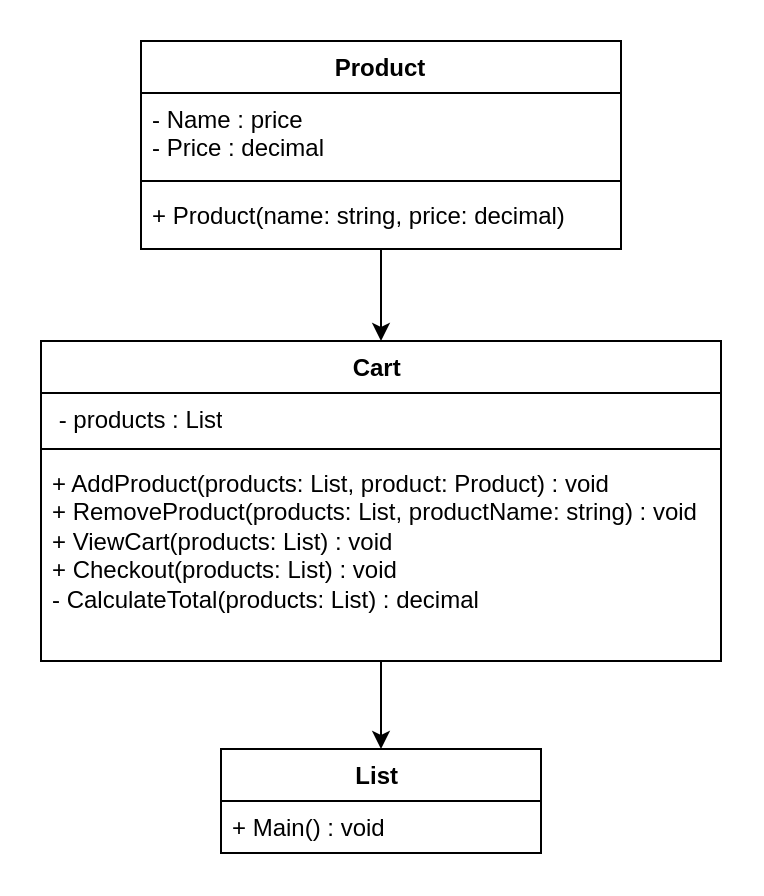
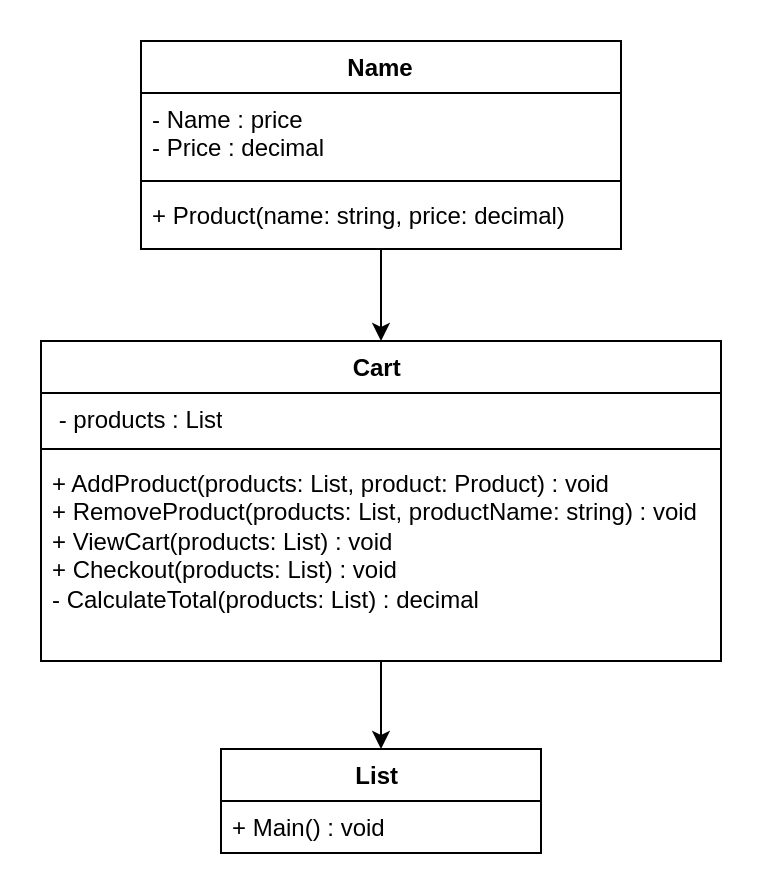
  <mxCell id="0" />
  <mxCell id="1" parent="0" />
  <mxCell id="2" value="" style="edgeStyle=orthogonalEdgeStyle;rounded=0;orthogonalLoop=1;jettySize=auto;html=1;entryX=0.5;entryY=0;entryDx=0;entryDy=0;" edge="1" parent="1" source="3" target="8"><mxGeometry relative="1" as="geometry" /></mxCell>
- <mxCell id="3" value="Product" style="swimlane;fontStyle=1;align=center;verticalAlign=top;childLayout=stackLayout;horizontal=1;startSize=26;horizontalStack=0;resizeParent=1;resizeParentMax=0;resizeLast=0;collapsible=1;marginBottom=0;whiteSpace=wrap;html=1;" vertex="1" parent="1"><mxGeometry x="70" y="20" width="240" height="104" as="geometry" /></mxCell>
+ <mxCell id="3" value="Name" style="swimlane;fontStyle=1;align=center;verticalAlign=top;childLayout=stackLayout;horizontal=1;startSize=26;horizontalStack=0;resizeParent=1;resizeParentMax=0;resizeLast=0;collapsible=1;marginBottom=0;whiteSpace=wrap;html=1;" vertex="1" parent="1"><mxGeometry x="70" y="20" width="240" height="104" as="geometry" /></mxCell>
  <mxCell id="4" value="- Name : price &lt;div&gt;- Price : decimal&lt;/div&gt;" style="text;strokeColor=none;fillColor=none;align=left;verticalAlign=top;spacingLeft=4;spacingRight=4;overflow=hidden;rotatable=0;points=[[0,0.5],[1,0.5]];portConstraint=eastwest;whiteSpace=wrap;html=1;" vertex="1" parent="3"><mxGeometry y="26" width="240" height="40" as="geometry" /></mxCell>
  <mxCell id="5" value="" style="line;strokeWidth=1;fillColor=none;align=left;verticalAlign=middle;spacingTop=-1;spacingLeft=3;spacingRight=3;rotatable=0;labelPosition=right;points=[];portConstraint=eastwest;strokeColor=inherit;" vertex="1" parent="3"><mxGeometry y="66" width="240" height="8" as="geometry" /></mxCell>
  <mxCell id="6" value=" + Product(name: string, price: decimal)" style="text;strokeColor=none;fillColor=none;align=left;verticalAlign=top;spacingLeft=4;spacingRight=4;overflow=hidden;rotatable=0;points=[[0,0.5],[1,0.5]];portConstraint=eastwest;whiteSpace=wrap;html=1;" vertex="1" parent="3"><mxGeometry y="74" width="240" height="30" as="geometry" /></mxCell>
  <mxCell id="7" value="" style="edgeStyle=orthogonalEdgeStyle;rounded=0;orthogonalLoop=1;jettySize=auto;html=1;entryX=0.5;entryY=0;entryDx=0;entryDy=0;" edge="1" parent="1" source="8" target="12"><mxGeometry relative="1" as="geometry" /></mxCell>
  <mxCell id="8" value="&lt;span style=&quot;text-align: left;&quot;&gt;Cart&amp;nbsp;&lt;/span&gt;" style="swimlane;fontStyle=1;align=center;verticalAlign=top;childLayout=stackLayout;horizontal=1;startSize=26;horizontalStack=0;resizeParent=1;resizeParentMax=0;resizeLast=0;collapsible=1;marginBottom=0;whiteSpace=wrap;html=1;" vertex="1" parent="1"><mxGeometry x="20" y="170" width="340" height="160" as="geometry" /></mxCell>
  <mxCell id="9" value="&amp;nbsp;- products : List" style="text;strokeColor=none;fillColor=none;align=left;verticalAlign=top;spacingLeft=4;spacingRight=4;overflow=hidden;rotatable=0;points=[[0,0.5],[1,0.5]];portConstraint=eastwest;whiteSpace=wrap;html=1;" vertex="1" parent="8"><mxGeometry y="26" width="340" height="24" as="geometry" /></mxCell>
  <mxCell id="10" value="" style="line;strokeWidth=1;fillColor=none;align=left;verticalAlign=middle;spacingTop=-1;spacingLeft=3;spacingRight=3;rotatable=0;labelPosition=right;points=[];portConstraint=eastwest;strokeColor=inherit;" vertex="1" parent="8"><mxGeometry y="50" width="340" height="8" as="geometry" /></mxCell>
  <mxCell id="11" value="+ AddProduct(products: List, product: Product) : void&amp;nbsp;&lt;br&gt;+ RemoveProduct(products: List, productName: string) : void&amp;nbsp;&lt;br&gt;+ ViewCart(products: List) : void&amp;nbsp;&lt;br&gt;+ Checkout(products: List) : void&amp;nbsp;&lt;br&gt;- CalculateTotal(products: List) : decimal" style="text;strokeColor=none;fillColor=none;align=left;verticalAlign=top;spacingLeft=4;spacingRight=4;overflow=hidden;rotatable=0;points=[[0,0.5],[1,0.5]];portConstraint=eastwest;whiteSpace=wrap;html=1;" vertex="1" parent="8"><mxGeometry y="58" width="340" height="102" as="geometry" /></mxCell>
  <mxCell id="12" value="&lt;span style=&quot;text-align: left;&quot;&gt;List&lt;/span&gt;&lt;span style=&quot;font-weight: 400; text-align: left;&quot;&gt;&amp;nbsp;&lt;/span&gt;" style="swimlane;fontStyle=1;align=center;verticalAlign=top;childLayout=stackLayout;horizontal=1;startSize=26;horizontalStack=0;resizeParent=1;resizeParentMax=0;resizeLast=0;collapsible=1;marginBottom=0;whiteSpace=wrap;html=1;" vertex="1" parent="1"><mxGeometry x="110" y="374" width="160" height="52" as="geometry" /></mxCell>
  <mxCell id="13" value="+ Main() : void" style="text;strokeColor=none;fillColor=none;align=left;verticalAlign=top;spacingLeft=4;spacingRight=4;overflow=hidden;rotatable=0;points=[[0,0.5],[1,0.5]];portConstraint=eastwest;whiteSpace=wrap;html=1;" vertex="1" parent="12"><mxGeometry y="26" width="160" height="26" as="geometry" /></mxCell>
